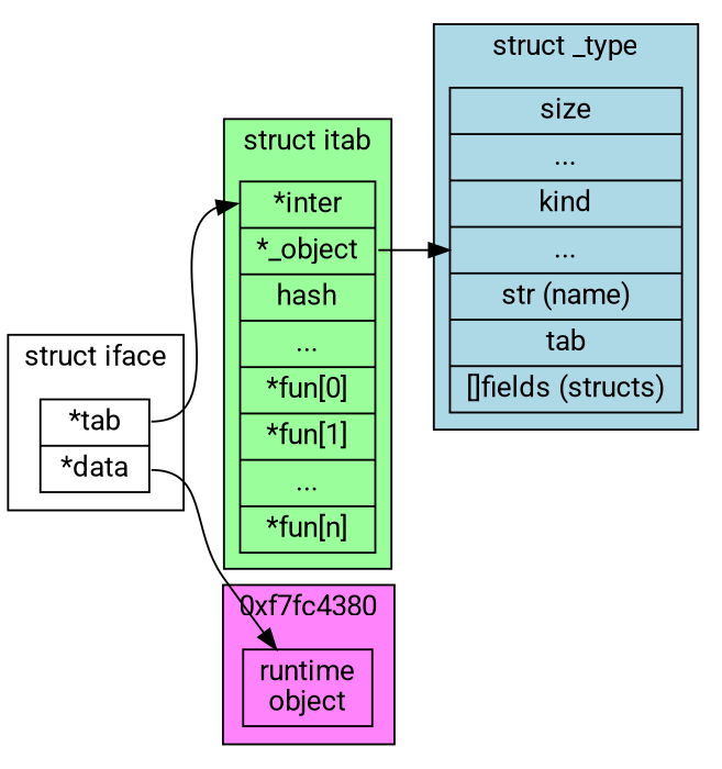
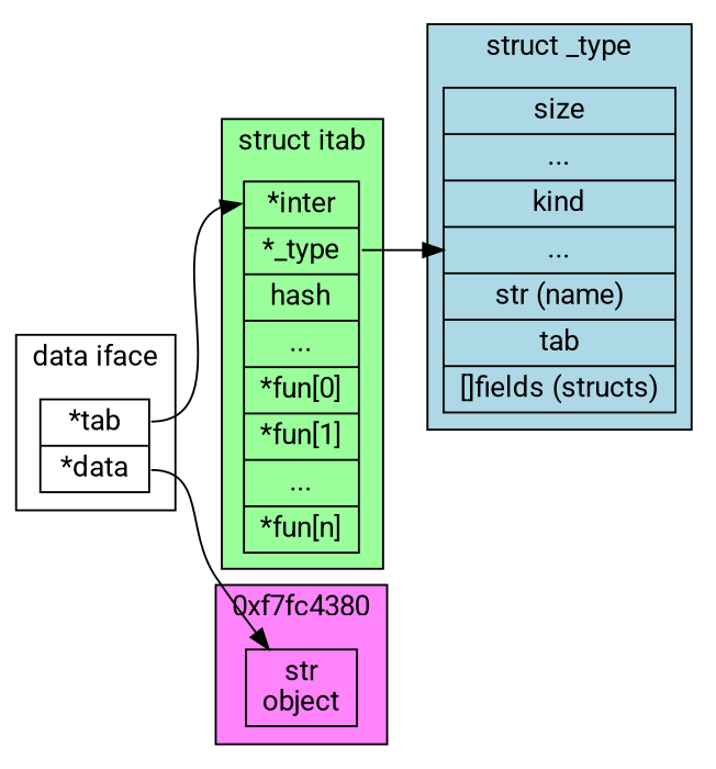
  digraph {
    fontname=Roboto
    rankdir=LR
    node [fontname=Roboto shape=record]
    edge [fontname=Roboto]
    n1 [label=" <iftab> *tab  | <data> *data "]
-   n2 [label=" <itab> *inter  | <type> *_object | hash | ... | *fun[0] | *fun[1] | ... | *fun[n] "]
-   n3 [label="runtime\nobject"]
+   n2 [label=" <itab> *inter  | <type> *_type | hash | ... | *fun[0] | *fun[1] | ... | *fun[n] "]
+   n3 [label="str\nobject"]
    n4 [label=" size | ... | kind | ...| str (name) | tab | []fields (structs)"]
    subgraph sub_1 {
      subgraph cluster_2 {
-       label="struct iface"
+       label="data iface"
        n1
      }
      subgraph cluster_3 {
        bgcolor=palegreen1
        label="struct itab"
        n2
      }
      subgraph cluster_4 {
        bgcolor=orchid1
        label="0xf7fc4380"
        n3
      }
      subgraph cluster_5 {
        bgcolor=lightblue
        label="struct _type"
        n4
      }
    }
    n1 -> n2 [headport=itab tailport=iftab]
    n1 -> n3 [tailport=data]
    n2 -> n4 [tailport=type]
  }
